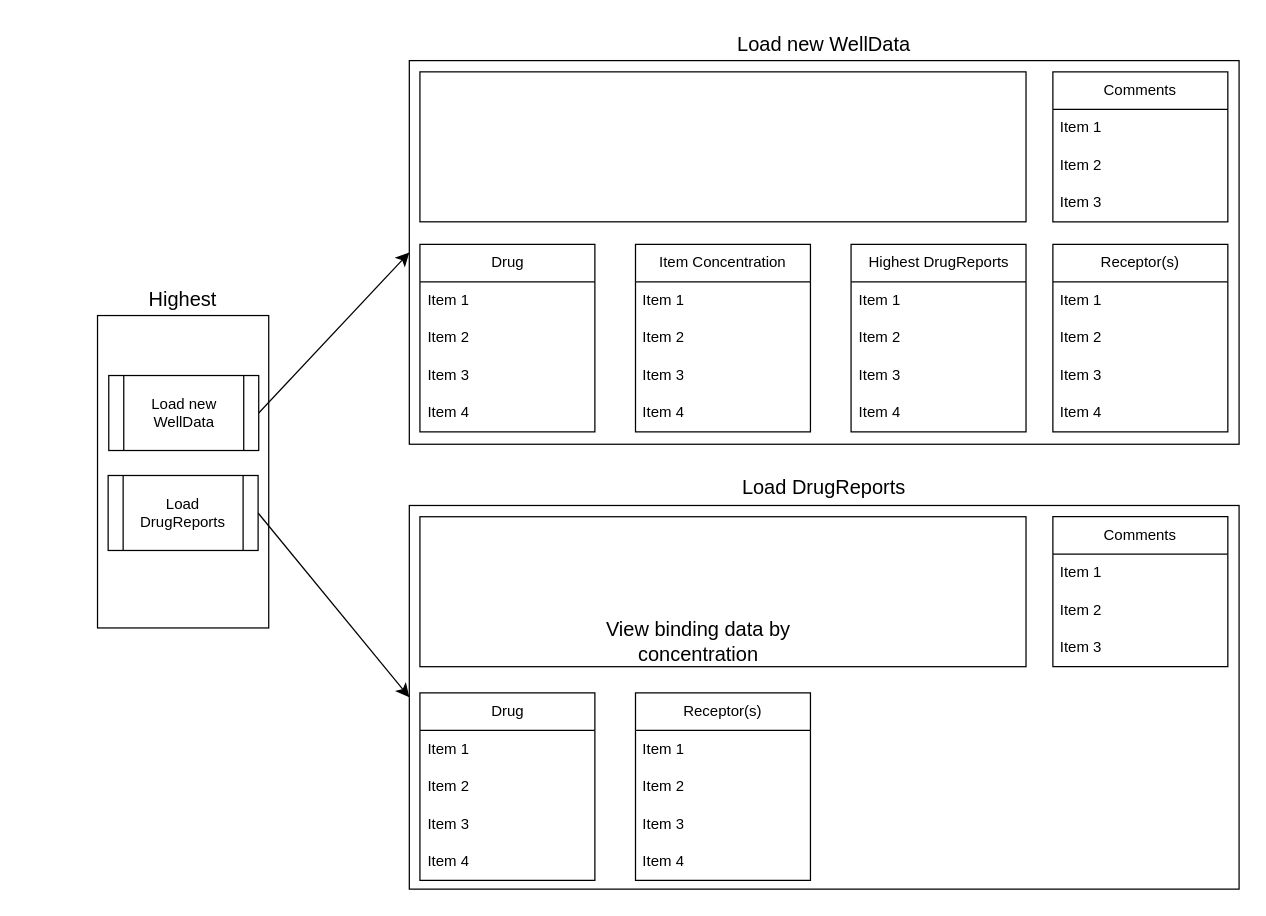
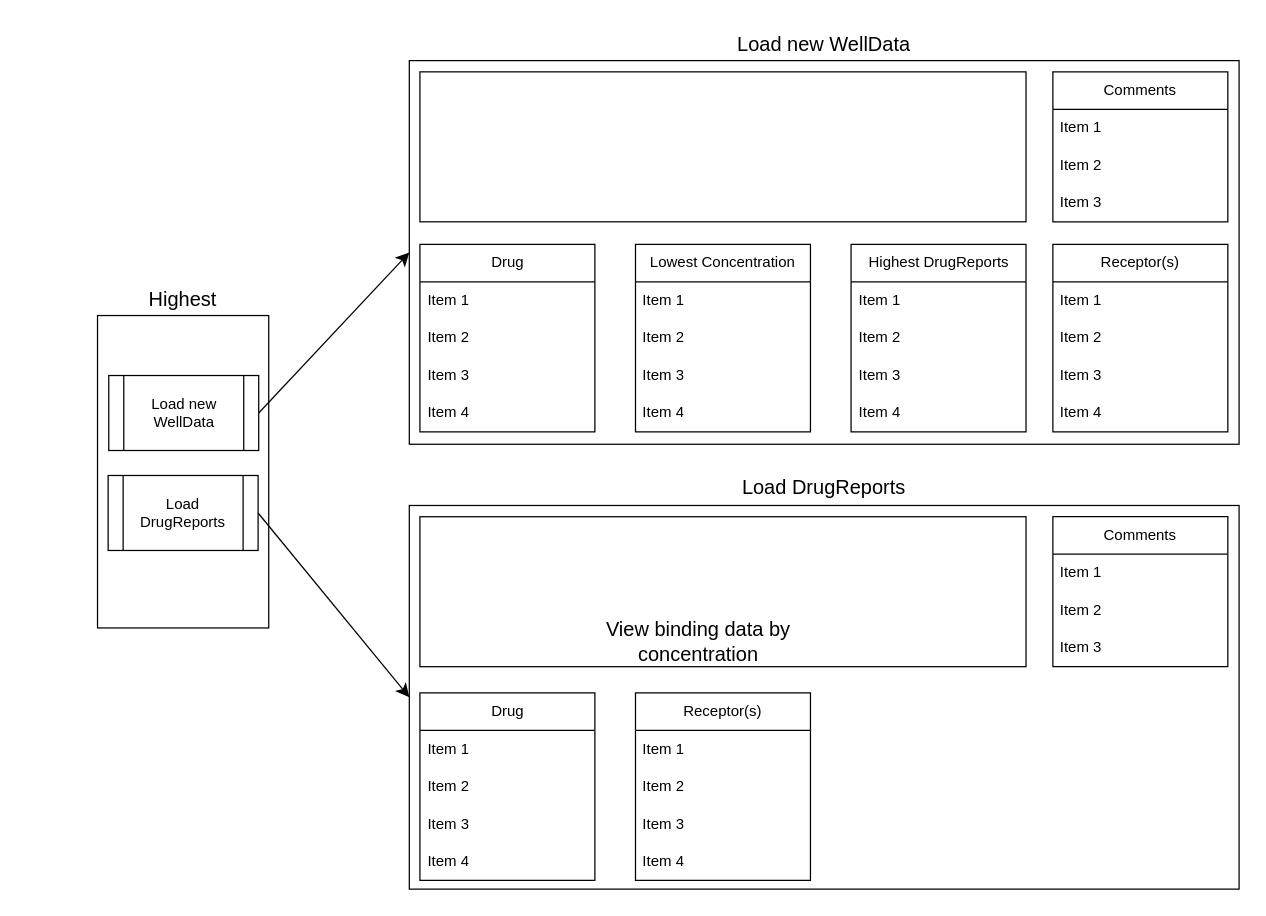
  <mxCell id="0" />
  <mxCell id="1" parent="0" />
  <mxCell id="2" value="" style="rounded=0;whiteSpace=wrap;html=1;" vertex="1" parent="1"><mxGeometry x="327" y="48" width="664" height="307" as="geometry" /></mxCell>
  <mxCell id="3" value="" style="rounded=0;whiteSpace=wrap;html=1;" vertex="1" parent="1"><mxGeometry x="335.5" y="57" width="485" height="120" as="geometry" /></mxCell>
  <mxCell id="4" value="&lt;div&gt;Drug&lt;/div&gt;" style="swimlane;fontStyle=0;childLayout=stackLayout;horizontal=1;startSize=30;horizontalStack=0;resizeParent=1;resizeParentMax=0;resizeLast=0;collapsible=1;marginBottom=0;whiteSpace=wrap;html=1;" vertex="1" parent="1"><mxGeometry x="335.5" y="195" width="140" height="150" as="geometry" /></mxCell>
  <mxCell id="5" value="Item 1" style="text;strokeColor=none;fillColor=none;align=left;verticalAlign=middle;spacingLeft=4;spacingRight=4;overflow=hidden;points=[[0,0.5],[1,0.5]];portConstraint=eastwest;rotatable=0;whiteSpace=wrap;html=1;" vertex="1" parent="4"><mxGeometry y="30" width="140" height="30" as="geometry" /></mxCell>
  <mxCell id="6" value="Item 2" style="text;strokeColor=none;fillColor=none;align=left;verticalAlign=middle;spacingLeft=4;spacingRight=4;overflow=hidden;points=[[0,0.5],[1,0.5]];portConstraint=eastwest;rotatable=0;whiteSpace=wrap;html=1;" vertex="1" parent="4"><mxGeometry y="60" width="140" height="30" as="geometry" /></mxCell>
  <mxCell id="7" value="Item 3" style="text;strokeColor=none;fillColor=none;align=left;verticalAlign=middle;spacingLeft=4;spacingRight=4;overflow=hidden;points=[[0,0.5],[1,0.5]];portConstraint=eastwest;rotatable=0;whiteSpace=wrap;html=1;" vertex="1" parent="4"><mxGeometry y="90" width="140" height="30" as="geometry" /></mxCell>
  <mxCell id="8" value="Item 4" style="text;strokeColor=none;fillColor=none;align=left;verticalAlign=middle;spacingLeft=4;spacingRight=4;overflow=hidden;points=[[0,0.5],[1,0.5]];portConstraint=eastwest;rotatable=0;whiteSpace=wrap;html=1;" vertex="1" parent="4"><mxGeometry y="120" width="140" height="30" as="geometry" /></mxCell>
- <mxCell id="9" value="Item Concentration" style="swimlane;fontStyle=0;childLayout=stackLayout;horizontal=1;startSize=30;horizontalStack=0;resizeParent=1;resizeParentMax=0;resizeLast=0;collapsible=1;marginBottom=0;whiteSpace=wrap;html=1;" vertex="1" parent="1"><mxGeometry x="508" y="195" width="140" height="150" as="geometry" /></mxCell>
+ <mxCell id="9" value="Lowest Concentration" style="swimlane;fontStyle=0;childLayout=stackLayout;horizontal=1;startSize=30;horizontalStack=0;resizeParent=1;resizeParentMax=0;resizeLast=0;collapsible=1;marginBottom=0;whiteSpace=wrap;html=1;" vertex="1" parent="1"><mxGeometry x="508" y="195" width="140" height="150" as="geometry" /></mxCell>
  <mxCell id="10" value="Item 1" style="text;strokeColor=none;fillColor=none;align=left;verticalAlign=middle;spacingLeft=4;spacingRight=4;overflow=hidden;points=[[0,0.5],[1,0.5]];portConstraint=eastwest;rotatable=0;whiteSpace=wrap;html=1;" vertex="1" parent="9"><mxGeometry y="30" width="140" height="30" as="geometry" /></mxCell>
  <mxCell id="11" value="Item 2" style="text;strokeColor=none;fillColor=none;align=left;verticalAlign=middle;spacingLeft=4;spacingRight=4;overflow=hidden;points=[[0,0.5],[1,0.5]];portConstraint=eastwest;rotatable=0;whiteSpace=wrap;html=1;" vertex="1" parent="9"><mxGeometry y="60" width="140" height="30" as="geometry" /></mxCell>
  <mxCell id="12" value="Item 3" style="text;strokeColor=none;fillColor=none;align=left;verticalAlign=middle;spacingLeft=4;spacingRight=4;overflow=hidden;points=[[0,0.5],[1,0.5]];portConstraint=eastwest;rotatable=0;whiteSpace=wrap;html=1;" vertex="1" parent="9"><mxGeometry y="90" width="140" height="30" as="geometry" /></mxCell>
  <mxCell id="13" value="Item 4" style="text;strokeColor=none;fillColor=none;align=left;verticalAlign=middle;spacingLeft=4;spacingRight=4;overflow=hidden;points=[[0,0.5],[1,0.5]];portConstraint=eastwest;rotatable=0;whiteSpace=wrap;html=1;" vertex="1" parent="9"><mxGeometry y="120" width="140" height="30" as="geometry" /></mxCell>
  <mxCell id="14" value="Highest DrugReports" style="swimlane;fontStyle=0;childLayout=stackLayout;horizontal=1;startSize=30;horizontalStack=0;resizeParent=1;resizeParentMax=0;resizeLast=0;collapsible=1;marginBottom=0;whiteSpace=wrap;html=1;" vertex="1" parent="1"><mxGeometry x="680.5" y="195" width="140" height="150" as="geometry" /></mxCell>
  <mxCell id="15" value="Item 1" style="text;strokeColor=none;fillColor=none;align=left;verticalAlign=middle;spacingLeft=4;spacingRight=4;overflow=hidden;points=[[0,0.5],[1,0.5]];portConstraint=eastwest;rotatable=0;whiteSpace=wrap;html=1;" vertex="1" parent="14"><mxGeometry y="30" width="140" height="30" as="geometry" /></mxCell>
  <mxCell id="16" value="Item 2" style="text;strokeColor=none;fillColor=none;align=left;verticalAlign=middle;spacingLeft=4;spacingRight=4;overflow=hidden;points=[[0,0.5],[1,0.5]];portConstraint=eastwest;rotatable=0;whiteSpace=wrap;html=1;" vertex="1" parent="14"><mxGeometry y="60" width="140" height="30" as="geometry" /></mxCell>
  <mxCell id="17" value="Item 3" style="text;strokeColor=none;fillColor=none;align=left;verticalAlign=middle;spacingLeft=4;spacingRight=4;overflow=hidden;points=[[0,0.5],[1,0.5]];portConstraint=eastwest;rotatable=0;whiteSpace=wrap;html=1;" vertex="1" parent="14"><mxGeometry y="90" width="140" height="30" as="geometry" /></mxCell>
  <mxCell id="18" value="Item 4" style="text;strokeColor=none;fillColor=none;align=left;verticalAlign=middle;spacingLeft=4;spacingRight=4;overflow=hidden;points=[[0,0.5],[1,0.5]];portConstraint=eastwest;rotatable=0;whiteSpace=wrap;html=1;" vertex="1" parent="14"><mxGeometry y="120" width="140" height="30" as="geometry" /></mxCell>
  <mxCell id="19" value="&lt;div&gt;Load new WellData&lt;/div&gt;" style="text;html=1;align=center;verticalAlign=middle;whiteSpace=wrap;rounded=0;fontSize=16;" vertex="1" parent="1"><mxGeometry x="533" y="20" width="252" height="30" as="geometry" /></mxCell>
  <mxCell id="20" value="Comments" style="swimlane;fontStyle=0;childLayout=stackLayout;horizontal=1;startSize=30;horizontalStack=0;resizeParent=1;resizeParentMax=0;resizeLast=0;collapsible=1;marginBottom=0;whiteSpace=wrap;html=1;" vertex="1" parent="1"><mxGeometry x="842" y="57" width="140" height="120" as="geometry" /></mxCell>
  <mxCell id="21" value="Item 1" style="text;strokeColor=none;fillColor=none;align=left;verticalAlign=middle;spacingLeft=4;spacingRight=4;overflow=hidden;points=[[0,0.5],[1,0.5]];portConstraint=eastwest;rotatable=0;whiteSpace=wrap;html=1;" vertex="1" parent="20"><mxGeometry y="30" width="140" height="30" as="geometry" /></mxCell>
  <mxCell id="22" value="Item 2" style="text;strokeColor=none;fillColor=none;align=left;verticalAlign=middle;spacingLeft=4;spacingRight=4;overflow=hidden;points=[[0,0.5],[1,0.5]];portConstraint=eastwest;rotatable=0;whiteSpace=wrap;html=1;" vertex="1" parent="20"><mxGeometry y="60" width="140" height="30" as="geometry" /></mxCell>
  <mxCell id="23" value="Item 3" style="text;strokeColor=none;fillColor=none;align=left;verticalAlign=middle;spacingLeft=4;spacingRight=4;overflow=hidden;points=[[0,0.5],[1,0.5]];portConstraint=eastwest;rotatable=0;whiteSpace=wrap;html=1;" vertex="1" parent="20"><mxGeometry y="90" width="140" height="30" as="geometry" /></mxCell>
  <mxCell id="24" value="Receptor(s)" style="swimlane;fontStyle=0;childLayout=stackLayout;horizontal=1;startSize=30;horizontalStack=0;resizeParent=1;resizeParentMax=0;resizeLast=0;collapsible=1;marginBottom=0;whiteSpace=wrap;html=1;" vertex="1" parent="1"><mxGeometry x="842" y="195" width="140" height="150" as="geometry" /></mxCell>
  <mxCell id="25" value="Item 1" style="text;strokeColor=none;fillColor=none;align=left;verticalAlign=middle;spacingLeft=4;spacingRight=4;overflow=hidden;points=[[0,0.5],[1,0.5]];portConstraint=eastwest;rotatable=0;whiteSpace=wrap;html=1;" vertex="1" parent="24"><mxGeometry y="30" width="140" height="30" as="geometry" /></mxCell>
  <mxCell id="26" value="Item 2" style="text;strokeColor=none;fillColor=none;align=left;verticalAlign=middle;spacingLeft=4;spacingRight=4;overflow=hidden;points=[[0,0.5],[1,0.5]];portConstraint=eastwest;rotatable=0;whiteSpace=wrap;html=1;" vertex="1" parent="24"><mxGeometry y="60" width="140" height="30" as="geometry" /></mxCell>
  <mxCell id="27" value="Item 3" style="text;strokeColor=none;fillColor=none;align=left;verticalAlign=middle;spacingLeft=4;spacingRight=4;overflow=hidden;points=[[0,0.5],[1,0.5]];portConstraint=eastwest;rotatable=0;whiteSpace=wrap;html=1;" vertex="1" parent="24"><mxGeometry y="90" width="140" height="30" as="geometry" /></mxCell>
  <mxCell id="28" value="Item 4" style="text;strokeColor=none;fillColor=none;align=left;verticalAlign=middle;spacingLeft=4;spacingRight=4;overflow=hidden;points=[[0,0.5],[1,0.5]];portConstraint=eastwest;rotatable=0;whiteSpace=wrap;html=1;" vertex="1" parent="24"><mxGeometry y="120" width="140" height="30" as="geometry" /></mxCell>
  <mxCell id="29" value="" style="rounded=0;whiteSpace=wrap;html=1;" vertex="1" parent="1"><mxGeometry x="77.5" y="252" width="137" height="250" as="geometry" /></mxCell>
  <mxCell id="30" value="Highest" style="text;html=1;align=center;verticalAlign=middle;whiteSpace=wrap;rounded=0;fontSize=16;" vertex="1" parent="1"><mxGeometry x="20" y="224" width="252" height="30" as="geometry" /></mxCell>
  <mxCell id="31" style="edgeStyle=none;curved=1;rounded=0;orthogonalLoop=1;jettySize=auto;html=1;exitX=1;exitY=0.5;exitDx=0;exitDy=0;entryX=0;entryY=0.5;entryDx=0;entryDy=0;fontSize=12;startSize=8;endSize=8;" edge="1" parent="1" source="32" target="2"><mxGeometry relative="1" as="geometry" /></mxCell>
  <mxCell id="32" value="Load new WellData" style="shape=process;whiteSpace=wrap;html=1;backgroundOutline=1;" vertex="1" parent="1"><mxGeometry x="86.5" y="300" width="120" height="60" as="geometry" /></mxCell>
  <mxCell id="33" style="edgeStyle=none;curved=1;rounded=0;orthogonalLoop=1;jettySize=auto;html=1;exitX=1;exitY=0.5;exitDx=0;exitDy=0;entryX=0;entryY=0.5;entryDx=0;entryDy=0;fontSize=12;startSize=8;endSize=8;" edge="1" parent="1" source="34" target="36"><mxGeometry relative="1" as="geometry" /></mxCell>
  <mxCell id="34" value="Load DrugReports" style="shape=process;whiteSpace=wrap;html=1;backgroundOutline=1;" vertex="1" parent="1"><mxGeometry x="86" y="380" width="120" height="60" as="geometry" /></mxCell>
  <mxCell id="35" value="&lt;div&gt;Load DrugReports&lt;br&gt;&lt;/div&gt;" style="text;html=1;align=center;verticalAlign=middle;whiteSpace=wrap;rounded=0;fontSize=16;" vertex="1" parent="1"><mxGeometry x="533" y="374" width="252" height="30" as="geometry" /></mxCell>
  <mxCell id="36" value="" style="rounded=0;whiteSpace=wrap;html=1;" vertex="1" parent="1"><mxGeometry x="327" y="404" width="664" height="307" as="geometry" /></mxCell>
  <mxCell id="37" value="&lt;div&gt;Drug&lt;/div&gt;" style="swimlane;fontStyle=0;childLayout=stackLayout;horizontal=1;startSize=30;horizontalStack=0;resizeParent=1;resizeParentMax=0;resizeLast=0;collapsible=1;marginBottom=0;whiteSpace=wrap;html=1;" vertex="1" parent="1"><mxGeometry x="335.5" y="554" width="140" height="150" as="geometry" /></mxCell>
  <mxCell id="38" value="Item 1" style="text;strokeColor=none;fillColor=none;align=left;verticalAlign=middle;spacingLeft=4;spacingRight=4;overflow=hidden;points=[[0,0.5],[1,0.5]];portConstraint=eastwest;rotatable=0;whiteSpace=wrap;html=1;" vertex="1" parent="37"><mxGeometry y="30" width="140" height="30" as="geometry" /></mxCell>
  <mxCell id="39" value="Item 2" style="text;strokeColor=none;fillColor=none;align=left;verticalAlign=middle;spacingLeft=4;spacingRight=4;overflow=hidden;points=[[0,0.5],[1,0.5]];portConstraint=eastwest;rotatable=0;whiteSpace=wrap;html=1;" vertex="1" parent="37"><mxGeometry y="60" width="140" height="30" as="geometry" /></mxCell>
  <mxCell id="40" value="Item 3" style="text;strokeColor=none;fillColor=none;align=left;verticalAlign=middle;spacingLeft=4;spacingRight=4;overflow=hidden;points=[[0,0.5],[1,0.5]];portConstraint=eastwest;rotatable=0;whiteSpace=wrap;html=1;" vertex="1" parent="37"><mxGeometry y="90" width="140" height="30" as="geometry" /></mxCell>
  <mxCell id="41" value="Item 4" style="text;strokeColor=none;fillColor=none;align=left;verticalAlign=middle;spacingLeft=4;spacingRight=4;overflow=hidden;points=[[0,0.5],[1,0.5]];portConstraint=eastwest;rotatable=0;whiteSpace=wrap;html=1;" vertex="1" parent="37"><mxGeometry y="120" width="140" height="30" as="geometry" /></mxCell>
  <mxCell id="42" value="Receptor(s)" style="swimlane;fontStyle=0;childLayout=stackLayout;horizontal=1;startSize=30;horizontalStack=0;resizeParent=1;resizeParentMax=0;resizeLast=0;collapsible=1;marginBottom=0;whiteSpace=wrap;html=1;" vertex="1" parent="1"><mxGeometry x="508" y="554" width="140" height="150" as="geometry" /></mxCell>
  <mxCell id="43" value="Item 1" style="text;strokeColor=none;fillColor=none;align=left;verticalAlign=middle;spacingLeft=4;spacingRight=4;overflow=hidden;points=[[0,0.5],[1,0.5]];portConstraint=eastwest;rotatable=0;whiteSpace=wrap;html=1;" vertex="1" parent="42"><mxGeometry y="30" width="140" height="30" as="geometry" /></mxCell>
  <mxCell id="44" value="Item 2" style="text;strokeColor=none;fillColor=none;align=left;verticalAlign=middle;spacingLeft=4;spacingRight=4;overflow=hidden;points=[[0,0.5],[1,0.5]];portConstraint=eastwest;rotatable=0;whiteSpace=wrap;html=1;" vertex="1" parent="42"><mxGeometry y="60" width="140" height="30" as="geometry" /></mxCell>
  <mxCell id="45" value="Item 3" style="text;strokeColor=none;fillColor=none;align=left;verticalAlign=middle;spacingLeft=4;spacingRight=4;overflow=hidden;points=[[0,0.5],[1,0.5]];portConstraint=eastwest;rotatable=0;whiteSpace=wrap;html=1;" vertex="1" parent="42"><mxGeometry y="90" width="140" height="30" as="geometry" /></mxCell>
  <mxCell id="46" value="Item 4" style="text;strokeColor=none;fillColor=none;align=left;verticalAlign=middle;spacingLeft=4;spacingRight=4;overflow=hidden;points=[[0,0.5],[1,0.5]];portConstraint=eastwest;rotatable=0;whiteSpace=wrap;html=1;" vertex="1" parent="42"><mxGeometry y="120" width="140" height="30" as="geometry" /></mxCell>
  <mxCell id="47" value="" style="rounded=0;whiteSpace=wrap;html=1;" vertex="1" parent="1"><mxGeometry x="335.5" y="413" width="485" height="120" as="geometry" /></mxCell>
  <mxCell id="48" value="View binding data by concentration" style="text;html=1;align=center;verticalAlign=middle;whiteSpace=wrap;rounded=0;fontSize=16;" vertex="1" parent="1"><mxGeometry x="469.5" y="498" width="177" height="30" as="geometry" /></mxCell>
  <mxCell id="49" value="Comments" style="swimlane;fontStyle=0;childLayout=stackLayout;horizontal=1;startSize=30;horizontalStack=0;resizeParent=1;resizeParentMax=0;resizeLast=0;collapsible=1;marginBottom=0;whiteSpace=wrap;html=1;" vertex="1" parent="1"><mxGeometry x="842" y="413" width="140" height="120" as="geometry" /></mxCell>
  <mxCell id="50" value="Item 1" style="text;strokeColor=none;fillColor=none;align=left;verticalAlign=middle;spacingLeft=4;spacingRight=4;overflow=hidden;points=[[0,0.5],[1,0.5]];portConstraint=eastwest;rotatable=0;whiteSpace=wrap;html=1;" vertex="1" parent="49"><mxGeometry y="30" width="140" height="30" as="geometry" /></mxCell>
  <mxCell id="51" value="Item 2" style="text;strokeColor=none;fillColor=none;align=left;verticalAlign=middle;spacingLeft=4;spacingRight=4;overflow=hidden;points=[[0,0.5],[1,0.5]];portConstraint=eastwest;rotatable=0;whiteSpace=wrap;html=1;" vertex="1" parent="49"><mxGeometry y="60" width="140" height="30" as="geometry" /></mxCell>
  <mxCell id="52" value="Item 3" style="text;strokeColor=none;fillColor=none;align=left;verticalAlign=middle;spacingLeft=4;spacingRight=4;overflow=hidden;points=[[0,0.5],[1,0.5]];portConstraint=eastwest;rotatable=0;whiteSpace=wrap;html=1;" vertex="1" parent="49"><mxGeometry y="90" width="140" height="30" as="geometry" /></mxCell>
